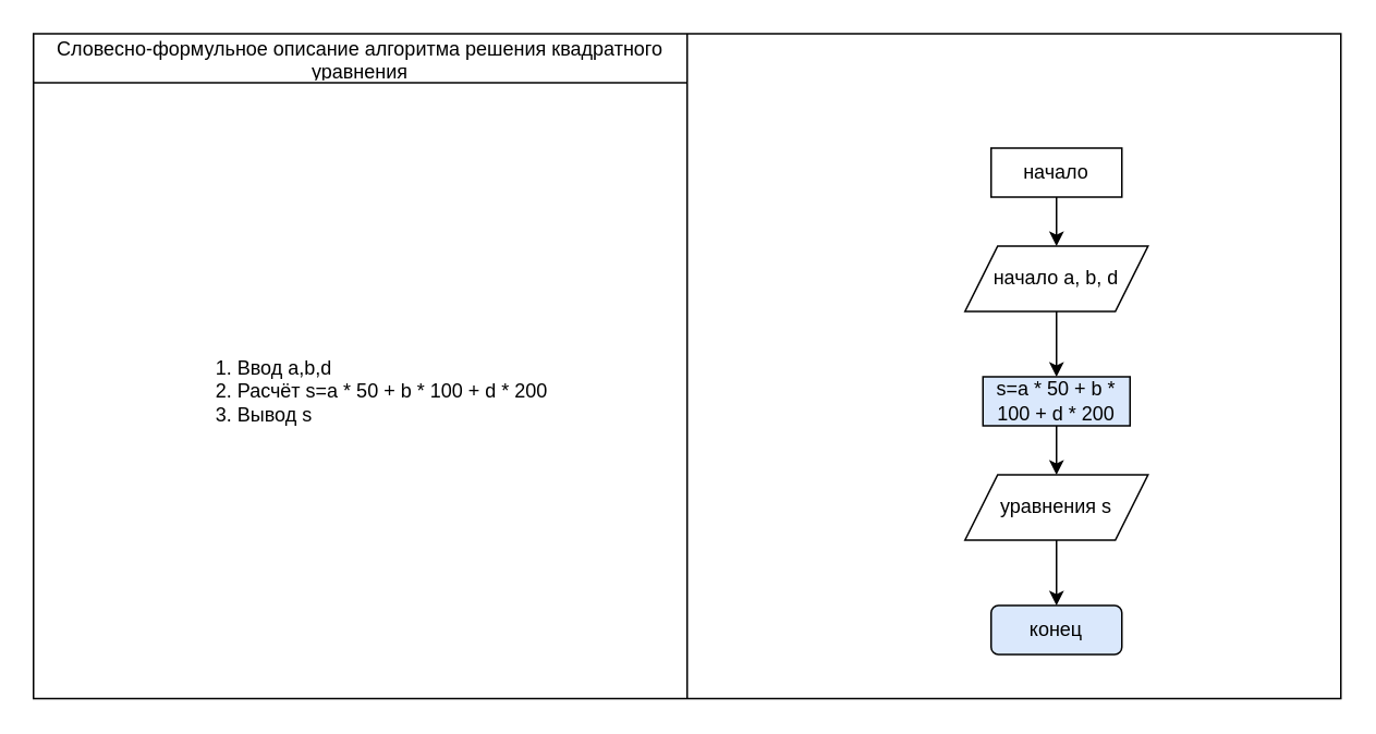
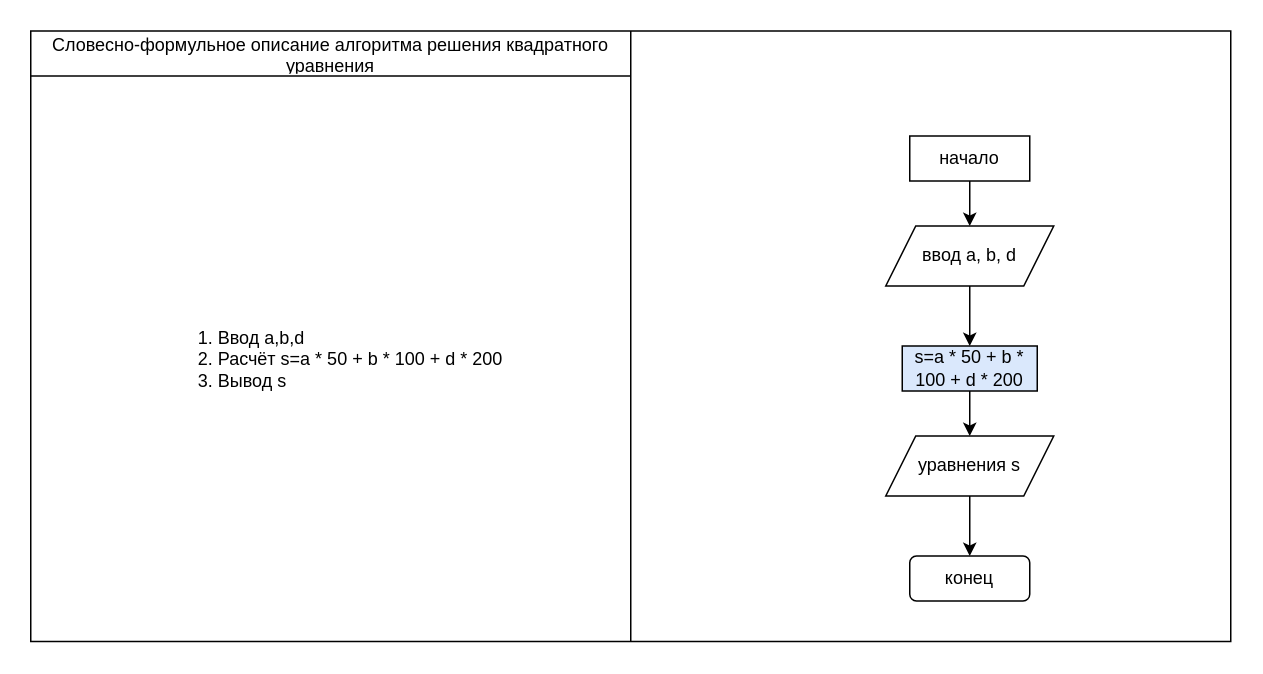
  <mxCell id="0" />
  <mxCell id="1" parent="0" />
  <mxCell id="2" value="" style="shape=table;startSize=0;container=1;collapsible=0;childLayout=tableLayout;" vertex="1" parent="1"><mxGeometry x="20" y="20" width="800" height="407" as="geometry" /></mxCell>
  <mxCell id="3" value="" style="shape=partialRectangle;collapsible=0;dropTarget=0;pointerEvents=0;fillColor=none;top=0;left=0;bottom=0;right=0;points=[[0,0.5],[1,0.5]];portConstraint=eastwest;" vertex="1" parent="2"><mxGeometry width="800" height="30" as="geometry" /></mxCell>
  <mxCell id="4" value="Словесно-формульное описание алгоритма решения квадратного уравнения" style="shape=partialRectangle;html=1;whiteSpace=wrap;connectable=0;overflow=hidden;fillColor=none;top=0;left=0;bottom=0;right=0;pointerEvents=1;" vertex="1" parent="3"><mxGeometry width="400" height="30" as="geometry" /></mxCell>
  <mxCell id="5" value="" style="shape=partialRectangle;collapsible=0;dropTarget=0;pointerEvents=0;fillColor=none;top=0;left=0;bottom=0;right=0;points=[[0,0.5],[1,0.5]];portConstraint=eastwest;" vertex="1" parent="2"><mxGeometry y="30" width="800" height="377" as="geometry" /></mxCell>
  <mxCell id="6" value="&lt;div align=&quot;left&quot;&gt;&lt;ol&gt;&lt;li&gt;Ввод a,b,d&lt;/li&gt;&lt;li&gt;Расчёт s=a * 50 + b * 100 + d * 200&lt;/li&gt;&lt;li&gt;Вывод s&lt;br&gt;&lt;/li&gt;&lt;/ol&gt;&lt;/div&gt;" style="shape=partialRectangle;html=1;whiteSpace=wrap;connectable=0;overflow=hidden;fillColor=none;top=0;left=0;bottom=0;right=0;pointerEvents=1;" vertex="1" parent="5"><mxGeometry width="400" height="377" as="geometry" /></mxCell>
  <mxCell id="7" value="" style="shape=partialRectangle;html=1;whiteSpace=wrap;connectable=0;overflow=hidden;fillColor=none;top=0;left=0;bottom=0;right=0;pointerEvents=1;" vertex="1" parent="5"><mxGeometry x="400" width="400" height="377" as="geometry" /></mxCell>
  <mxCell id="8" style="edgeStyle=orthogonalEdgeStyle;rounded=0;orthogonalLoop=1;jettySize=auto;html=1;exitX=0.5;exitY=1;exitDx=0;exitDy=0;" edge="1" parent="1" source="9"><mxGeometry relative="1" as="geometry"><mxPoint x="646" y="150" as="targetPoint" /></mxGeometry></mxCell>
  <mxCell id="9" value="начало" style="whiteSpace=wrap;html=1;rounded=0;" vertex="1" parent="1"><mxGeometry x="606" y="90" width="80" height="30" as="geometry" /></mxCell>
  <mxCell id="10" style="edgeStyle=orthogonalEdgeStyle;rounded=0;orthogonalLoop=1;jettySize=auto;html=1;exitX=0.5;exitY=1;exitDx=0;exitDy=0;" edge="1" parent="1" source="11"><mxGeometry relative="1" as="geometry"><mxPoint x="646" y="230" as="targetPoint" /></mxGeometry></mxCell>
- <mxCell id="11" value="начало a, b, d" style="shape=parallelogram;perimeter=parallelogramPerimeter;whiteSpace=wrap;html=1;fixedSize=1;" vertex="1" parent="1"><mxGeometry x="590" y="150" width="112" height="40" as="geometry" /></mxCell>
+ <mxCell id="11" value="ввод a, b, d" style="shape=parallelogram;perimeter=parallelogramPerimeter;whiteSpace=wrap;html=1;fixedSize=1;" vertex="1" parent="1"><mxGeometry x="590" y="150" width="112" height="40" as="geometry" /></mxCell>
  <mxCell id="12" style="edgeStyle=orthogonalEdgeStyle;rounded=0;orthogonalLoop=1;jettySize=auto;html=1;exitX=0.5;exitY=1;exitDx=0;exitDy=0;" edge="1" parent="1" source="13"><mxGeometry relative="1" as="geometry"><mxPoint x="646" y="290" as="targetPoint" /></mxGeometry></mxCell>
  <mxCell id="13" value="s=a * 50 + b * 100 + d * 200" style="rounded=0;whiteSpace=wrap;html=1;fillColor=#dae8fc;" vertex="1" parent="1"><mxGeometry x="601" y="230" width="90" height="30" as="geometry" /></mxCell>
  <mxCell id="14" style="edgeStyle=orthogonalEdgeStyle;rounded=0;orthogonalLoop=1;jettySize=auto;html=1;exitX=0.5;exitY=1;exitDx=0;exitDy=0;" edge="1" parent="1" source="15"><mxGeometry relative="1" as="geometry"><mxPoint x="646" y="370" as="targetPoint" /></mxGeometry></mxCell>
  <mxCell id="15" value="уравнения s" style="shape=parallelogram;perimeter=parallelogramPerimeter;whiteSpace=wrap;html=1;fixedSize=1;" vertex="1" parent="1"><mxGeometry x="590" y="290" width="112" height="40" as="geometry" /></mxCell>
- <mxCell id="16" value="конец" style="rounded=1;whiteSpace=wrap;html=1;fillColor=#dae8fc;" vertex="1" parent="1"><mxGeometry x="606" y="370" width="80" height="30" as="geometry" /></mxCell>
+ <mxCell id="16" value="конец" style="rounded=1;whiteSpace=wrap;html=1;" vertex="1" parent="1"><mxGeometry x="606" y="370" width="80" height="30" as="geometry" /></mxCell>
